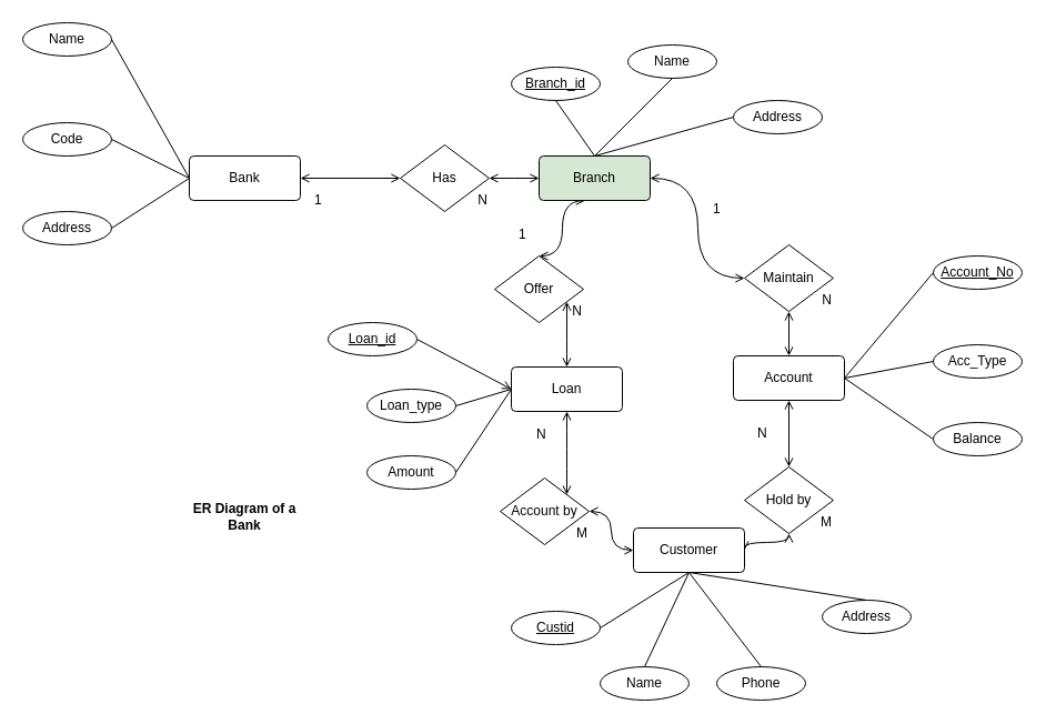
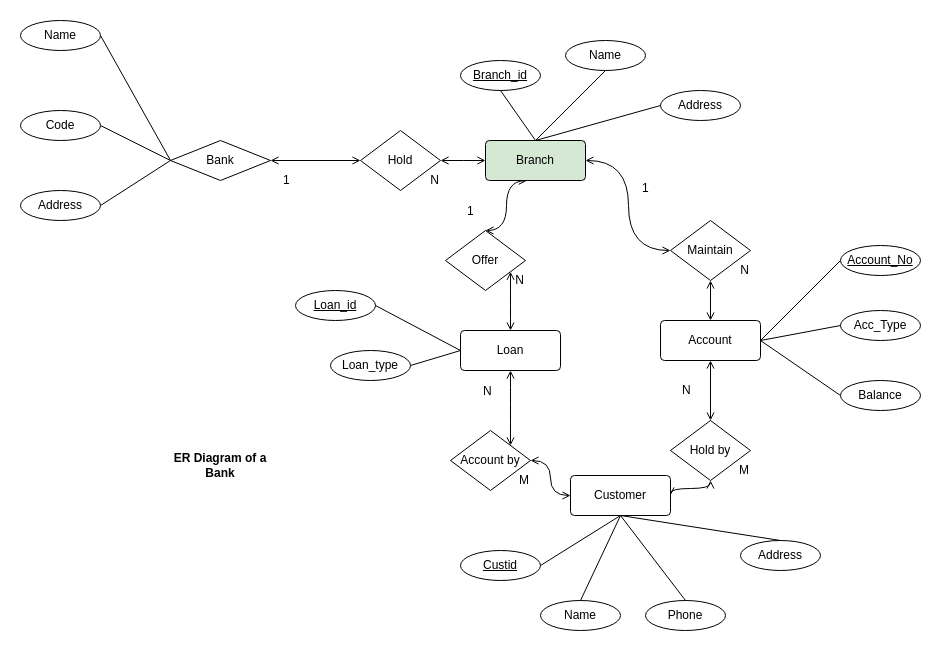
  <mxCell id="0" />
  <mxCell id="1" parent="0" />
  <mxCell id="2" value="Name" style="shape=ellipse;whiteSpace=wrap;html=1;" vertex="1" parent="1"><mxGeometry x="20" y="20" width="80" height="30" as="geometry" /></mxCell>
  <mxCell id="3" value="Code" style="shape=ellipse;whiteSpace=wrap;html=1;" vertex="1" parent="1"><mxGeometry x="20" y="110" width="80" height="30" as="geometry" /></mxCell>
  <mxCell id="4" value="Address" style="shape=ellipse;whiteSpace=wrap;html=1;" vertex="1" parent="1"><mxGeometry x="20" y="190" width="80" height="30" as="geometry" /></mxCell>
  <mxCell id="5" value="Branch_id" style="shape=ellipse;whiteSpace=wrap;html=1;fontStyle=4;" vertex="1" parent="1"><mxGeometry x="460" y="60" width="80" height="30" as="geometry" /></mxCell>
  <mxCell id="6" value="Name" style="shape=ellipse;whiteSpace=wrap;html=1;" vertex="1" parent="1"><mxGeometry x="565" y="40" width="80" height="30" as="geometry" /></mxCell>
  <mxCell id="7" value="Address" style="shape=ellipse;whiteSpace=wrap;html=1;" vertex="1" parent="1"><mxGeometry x="660" y="90" width="80" height="30" as="geometry" /></mxCell>
- <mxCell id="8" value="Has" style="rhombus;whiteSpace=wrap;html=1;perimeter=rhombusPerimeter;" vertex="1" parent="1"><mxGeometry x="360" y="130" width="80" height="60" as="geometry" /></mxCell>
+ <mxCell id="8" value="Hold" style="rhombus;whiteSpace=wrap;html=1;perimeter=rhombusPerimeter;" vertex="1" parent="1"><mxGeometry x="360" y="130" width="80" height="60" as="geometry" /></mxCell>
  <mxCell id="9" value="N" style="resizable=0;html=1;align=right;verticalAlign=bottom;" connectable="0" vertex="1" parent="8"><mxGeometry x="1" y="1" relative="1" as="geometry"><mxPoint x="-1" y="-2" as="offset" /></mxGeometry></mxCell>
  <mxCell id="10" value="1" style="resizable=0;html=1;align=left;verticalAlign=bottom;" connectable="0" vertex="1" parent="8"><mxGeometry x="-1" y="1" relative="1" as="geometry"><mxPoint x="1" y="-2" as="offset" /></mxGeometry></mxCell>
  <mxCell id="11" value="Loan_id" style="shape=ellipse;whiteSpace=wrap;html=1;fontStyle=4;" vertex="1" parent="1"><mxGeometry x="295" y="290" width="80" height="30" as="geometry" /></mxCell>
  <mxCell id="12" value="Loan_type" style="shape=ellipse;whiteSpace=wrap;html=1;" vertex="1" parent="1"><mxGeometry x="330" y="350" width="80" height="30" as="geometry" /></mxCell>
- <mxCell id="13" value="Amount" style="shape=ellipse;whiteSpace=wrap;html=1;" vertex="1" parent="1"><mxGeometry x="330" y="410" width="80" height="30" as="geometry" /></mxCell>
  <mxCell id="14" value="Offer" style="rhombus;whiteSpace=wrap;html=1;perimeter=rhombusPerimeter;" vertex="1" parent="1"><mxGeometry x="445" y="230" width="80" height="60" as="geometry" /></mxCell>
  <mxCell id="15" value="N" style="resizable=0;html=1;align=right;verticalAlign=bottom;" connectable="0" vertex="1" parent="14"><mxGeometry x="1" y="1" relative="1" as="geometry"><mxPoint x="-1" y="-2" as="offset" /></mxGeometry></mxCell>
  <mxCell id="16" value="1" style="resizable=0;html=1;align=left;verticalAlign=bottom;" connectable="0" vertex="1" parent="14"><mxGeometry x="-1" y="1" relative="1" as="geometry"><mxPoint x="100" y="-71" as="offset" /></mxGeometry></mxCell>
- <mxCell id="17" value="Account_No" style="shape=ellipse;whiteSpace=wrap;html=1;fontStyle=4;" vertex="1" parent="1"><mxGeometry x="840" y="230" width="80" height="30" as="geometry" /></mxCell>
+ <mxCell id="17" value="Account_No" style="shape=ellipse;whiteSpace=wrap;html=1;fontStyle=4;" vertex="1" parent="1"><mxGeometry x="840" y="245" width="80" height="30" as="geometry" /></mxCell>
  <mxCell id="18" value="Acc_Type" style="shape=ellipse;whiteSpace=wrap;html=1;" vertex="1" parent="1"><mxGeometry x="840" y="310" width="80" height="30" as="geometry" /></mxCell>
  <mxCell id="19" value="Balance" style="shape=ellipse;whiteSpace=wrap;html=1;" vertex="1" parent="1"><mxGeometry x="840" y="380" width="80" height="30" as="geometry" /></mxCell>
  <mxCell id="20" value="Maintain" style="rhombus;whiteSpace=wrap;html=1;perimeter=rhombusPerimeter;" vertex="1" parent="1"><mxGeometry x="670" y="220" width="80" height="60" as="geometry" /></mxCell>
  <mxCell id="21" value="N" style="resizable=0;html=1;align=right;verticalAlign=bottom;" connectable="0" vertex="1" parent="20"><mxGeometry x="1" y="1" relative="1" as="geometry"><mxPoint x="-1" y="-2" as="offset" /></mxGeometry></mxCell>
  <mxCell id="22" value="1" style="resizable=0;html=1;align=left;verticalAlign=bottom;" connectable="0" vertex="1" parent="20"><mxGeometry x="-1" y="1" relative="1" as="geometry"><mxPoint x="50" y="-84" as="offset" /></mxGeometry></mxCell>
  <mxCell id="23" value="Custid" style="shape=ellipse;whiteSpace=wrap;html=1;fontStyle=4;" vertex="1" parent="1"><mxGeometry x="460" y="550" width="80" height="30" as="geometry" /></mxCell>
  <mxCell id="24" value="Name" style="shape=ellipse;whiteSpace=wrap;html=1;" vertex="1" parent="1"><mxGeometry x="540" y="600" width="80" height="30" as="geometry" /></mxCell>
  <mxCell id="25" value="Phone" style="shape=ellipse;whiteSpace=wrap;html=1;" vertex="1" parent="1"><mxGeometry x="645" y="600" width="80" height="30" as="geometry" /></mxCell>
  <mxCell id="26" value="Address" style="shape=ellipse;whiteSpace=wrap;html=1;" vertex="1" parent="1"><mxGeometry x="740" y="540" width="80" height="30" as="geometry" /></mxCell>
  <mxCell id="27" value="Account by" style="rhombus;whiteSpace=wrap;html=1;perimeter=rhombusPerimeter;" vertex="1" parent="1"><mxGeometry x="450" y="430" width="80" height="60" as="geometry" /></mxCell>
  <mxCell id="28" value="M" style="resizable=0;html=1;align=right;verticalAlign=bottom;" connectable="0" vertex="1" parent="27"><mxGeometry x="1" y="1" relative="1" as="geometry"><mxPoint x="-1" y="-2" as="offset" /></mxGeometry></mxCell>
  <mxCell id="29" value="N" style="resizable=0;html=1;align=left;verticalAlign=bottom;" connectable="0" vertex="1" parent="27"><mxGeometry x="-1" y="1" relative="1" as="geometry"><mxPoint x="111" y="-91" as="offset" /></mxGeometry></mxCell>
  <mxCell id="30" value="Hold by" style="rhombus;whiteSpace=wrap;html=1;perimeter=rhombusPerimeter;" vertex="1" parent="1"><mxGeometry x="670" y="420" width="80" height="60" as="geometry" /></mxCell>
  <mxCell id="31" value="M" style="resizable=0;html=1;align=right;verticalAlign=bottom;" connectable="0" vertex="1" parent="30"><mxGeometry x="1" y="1" relative="1" as="geometry"><mxPoint x="-1" y="-2" as="offset" /></mxGeometry></mxCell>
  <mxCell id="32" value="N" style="resizable=0;html=1;align=left;verticalAlign=bottom;" connectable="0" vertex="1" parent="30"><mxGeometry x="-1" y="1" relative="1" as="geometry"><mxPoint x="90" y="-82" as="offset" /></mxGeometry></mxCell>
  <mxCell id="33" value="ER Diagram of a Bank" style="text;html=1;align=center;verticalAlign=middle;whiteSpace=wrap;rounded=0;fontStyle=1;" vertex="1" parent="1"><mxGeometry x="160" y="450" width="120" height="30" as="geometry" /></mxCell>
  <mxCell id="34" style="edgeStyle=elbowEdgeStyle;elbow=horizontal;startArrow=open;endArrow=open;html=1;curved=1;exitX=1;exitY=0.5;exitDx=0;exitDy=0;" edge="1" parent="1" source="44" target="8"><mxGeometry relative="1" as="geometry"><mxPoint x="310" y="150" as="sourcePoint" /></mxGeometry></mxCell>
  <mxCell id="35" style="edgeStyle=elbowEdgeStyle;elbow=horizontal;startArrow=open;endArrow=open;html=1;curved=1;entryX=0;entryY=0.5;entryDx=0;entryDy=0;" edge="1" parent="1" source="8" target="45"><mxGeometry relative="1" as="geometry"><mxPoint x="460" y="150" as="targetPoint" /></mxGeometry></mxCell>
  <mxCell id="36" style="edgeStyle=elbowEdgeStyle;elbow=horizontal;startArrow=open;endArrow=open;html=1;curved=1;exitX=0.413;exitY=1.008;exitDx=0;exitDy=0;exitPerimeter=0;entryX=0.5;entryY=0;entryDx=0;entryDy=0;" edge="1" parent="1" source="45" target="14"><mxGeometry relative="1" as="geometry"><mxPoint x="510" y="200" as="sourcePoint" /></mxGeometry></mxCell>
  <mxCell id="37" style="edgeStyle=elbowEdgeStyle;elbow=horizontal;startArrow=open;endArrow=open;html=1;curved=1;entryX=0.5;entryY=0;entryDx=0;entryDy=0;" edge="1" parent="1" source="14" target="46"><mxGeometry relative="1" as="geometry"><mxPoint x="510" y="300" as="targetPoint" /></mxGeometry></mxCell>
  <mxCell id="38" style="edgeStyle=elbowEdgeStyle;elbow=horizontal;startArrow=open;endArrow=open;html=1;curved=1;exitX=1;exitY=0.5;exitDx=0;exitDy=0;" edge="1" parent="1" source="45" target="20"><mxGeometry relative="1" as="geometry"><mxPoint x="560" y="150" as="sourcePoint" /></mxGeometry></mxCell>
  <mxCell id="39" style="edgeStyle=elbowEdgeStyle;elbow=horizontal;startArrow=open;endArrow=open;html=1;curved=1;entryX=0.5;entryY=0;entryDx=0;entryDy=0;" edge="1" parent="1" source="20" target="47"><mxGeometry relative="1" as="geometry"><mxPoint x="710" y="300" as="targetPoint" /></mxGeometry></mxCell>
  <mxCell id="40" style="edgeStyle=elbowEdgeStyle;elbow=horizontal;startArrow=open;endArrow=open;html=1;curved=1;exitX=0.5;exitY=1;exitDx=0;exitDy=0;" edge="1" parent="1" source="46" target="27"><mxGeometry relative="1" as="geometry"><mxPoint x="510" y="400" as="sourcePoint" /></mxGeometry></mxCell>
  <mxCell id="41" style="edgeStyle=elbowEdgeStyle;elbow=horizontal;startArrow=open;endArrow=open;html=1;curved=1;entryX=0;entryY=0.5;entryDx=0;entryDy=0;" edge="1" parent="1" source="27" target="48"><mxGeometry relative="1" as="geometry"><mxPoint x="560" y="550" as="targetPoint" /></mxGeometry></mxCell>
  <mxCell id="42" style="edgeStyle=elbowEdgeStyle;elbow=horizontal;startArrow=open;endArrow=open;html=1;curved=1;exitX=0.5;exitY=1;exitDx=0;exitDy=0;" edge="1" parent="1" source="47" target="30"><mxGeometry relative="1" as="geometry"><mxPoint x="710" y="400" as="sourcePoint" /></mxGeometry></mxCell>
  <mxCell id="43" style="edgeStyle=elbowEdgeStyle;elbow=horizontal;startArrow=open;endArrow=open;html=1;curved=1;entryX=1;entryY=0.5;entryDx=0;entryDy=0;" edge="1" parent="1" source="30" target="48"><mxGeometry relative="1" as="geometry"><mxPoint x="660" y="550" as="targetPoint" /></mxGeometry></mxCell>
- <mxCell id="44" value="Bank" style="rounded=1;arcSize=10;whiteSpace=wrap;html=1;align=center;" vertex="1" parent="1"><mxGeometry x="170" y="140" width="100" height="40" as="geometry" /></mxCell>
+ <mxCell id="44" value="Bank" style="rhombus;arcSize=10;whiteSpace=wrap;html=1;align=center;" vertex="1" parent="1"><mxGeometry x="170" y="140" width="100" height="40" as="geometry" /></mxCell>
  <mxCell id="45" value="Branch" style="rounded=1;arcSize=10;whiteSpace=wrap;html=1;align=center;fillColor=#d5e8d4;" vertex="1" parent="1"><mxGeometry x="485" y="140" width="100" height="40" as="geometry" /></mxCell>
  <mxCell id="46" value="Loan" style="rounded=1;arcSize=10;whiteSpace=wrap;html=1;align=center;" vertex="1" parent="1"><mxGeometry x="460" y="330" width="100" height="40" as="geometry" /></mxCell>
  <mxCell id="47" value="Account" style="rounded=1;arcSize=10;whiteSpace=wrap;html=1;align=center;" vertex="1" parent="1"><mxGeometry x="660" y="320" width="100" height="40" as="geometry" /></mxCell>
  <mxCell id="48" value="Customer" style="rounded=1;arcSize=10;whiteSpace=wrap;html=1;align=center;" vertex="1" parent="1"><mxGeometry x="570" y="475" width="100" height="40" as="geometry" /></mxCell>
  <mxCell id="49" value="" style="endArrow=none;html=1;rounded=0;exitX=1;exitY=0.5;exitDx=0;exitDy=0;entryX=0;entryY=0.5;entryDx=0;entryDy=0;" edge="1" parent="1" source="3" target="44"><mxGeometry width="50" height="50" relative="1" as="geometry"><mxPoint x="310" y="240" as="sourcePoint" /><mxPoint x="360" y="190" as="targetPoint" /></mxGeometry></mxCell>
  <mxCell id="50" value="" style="endArrow=none;html=1;rounded=0;exitX=1;exitY=0.5;exitDx=0;exitDy=0;entryX=0;entryY=0.5;entryDx=0;entryDy=0;" edge="1" parent="1" source="2" target="44"><mxGeometry width="50" height="50" relative="1" as="geometry"><mxPoint x="140" y="140" as="sourcePoint" /><mxPoint x="210" y="175" as="targetPoint" /></mxGeometry></mxCell>
  <mxCell id="51" value="" style="endArrow=none;html=1;rounded=0;exitX=1;exitY=0.5;exitDx=0;exitDy=0;entryX=0;entryY=0.5;entryDx=0;entryDy=0;" edge="1" parent="1" source="4" target="44"><mxGeometry width="50" height="50" relative="1" as="geometry"><mxPoint x="140" y="210" as="sourcePoint" /><mxPoint x="210" y="245" as="targetPoint" /></mxGeometry></mxCell>
  <mxCell id="52" value="" style="endArrow=none;html=1;rounded=0;exitX=0.5;exitY=1;exitDx=0;exitDy=0;entryX=0.5;entryY=0;entryDx=0;entryDy=0;" edge="1" parent="1" source="5" target="45"><mxGeometry width="50" height="50" relative="1" as="geometry"><mxPoint x="350" y="260" as="sourcePoint" /><mxPoint x="420" y="295" as="targetPoint" /></mxGeometry></mxCell>
  <mxCell id="53" value="" style="endArrow=none;html=1;rounded=0;exitX=0.5;exitY=1;exitDx=0;exitDy=0;entryX=0.5;entryY=0;entryDx=0;entryDy=0;" edge="1" parent="1" source="6" target="45"><mxGeometry width="50" height="50" relative="1" as="geometry"><mxPoint x="510" y="110" as="sourcePoint" /><mxPoint x="545" y="160" as="targetPoint" /></mxGeometry></mxCell>
  <mxCell id="54" value="" style="endArrow=none;html=1;rounded=0;exitX=0;exitY=0.5;exitDx=0;exitDy=0;entryX=0.5;entryY=0;entryDx=0;entryDy=0;" edge="1" parent="1" source="7" target="45"><mxGeometry width="50" height="50" relative="1" as="geometry"><mxPoint x="580" y="120" as="sourcePoint" /><mxPoint x="615" y="170" as="targetPoint" /></mxGeometry></mxCell>
  <mxCell id="55" value="" style="endArrow=none;html=1;rounded=0;exitX=1;exitY=0.5;exitDx=0;exitDy=0;entryX=0;entryY=0.5;entryDx=0;entryDy=0;" edge="1" parent="1" source="47" target="17"><mxGeometry width="50" height="50" relative="1" as="geometry"><mxPoint x="730" y="260" as="sourcePoint" /><mxPoint x="765" y="310" as="targetPoint" /></mxGeometry></mxCell>
  <mxCell id="56" value="" style="endArrow=none;html=1;rounded=0;exitX=1;exitY=0.5;exitDx=0;exitDy=0;entryX=0;entryY=0.5;entryDx=0;entryDy=0;" edge="1" parent="1" source="47" target="18"><mxGeometry width="50" height="50" relative="1" as="geometry"><mxPoint x="750" y="360" as="sourcePoint" /><mxPoint x="785" y="410" as="targetPoint" /></mxGeometry></mxCell>
  <mxCell id="57" value="" style="endArrow=none;html=1;rounded=0;exitX=1;exitY=0.5;exitDx=0;exitDy=0;entryX=0;entryY=0.5;entryDx=0;entryDy=0;" edge="1" parent="1" source="47" target="19"><mxGeometry width="50" height="50" relative="1" as="geometry"><mxPoint x="830" y="320" as="sourcePoint" /><mxPoint x="865" y="370" as="targetPoint" /></mxGeometry></mxCell>
- <mxCell id="58" value="" style="endArrow=open;html=1;rounded=0;exitX=1;exitY=0.5;exitDx=0;exitDy=0;entryX=0;entryY=0.5;entryDx=0;entryDy=0;" edge="1" parent="1" source="11" target="46"><mxGeometry width="50" height="50" relative="1" as="geometry"><mxPoint x="340" y="500" as="sourcePoint" /><mxPoint x="375" y="550" as="targetPoint" /></mxGeometry></mxCell>
+ <mxCell id="58" value="" style="endArrow=none;html=1;rounded=0;exitX=1;exitY=0.5;exitDx=0;exitDy=0;entryX=0;entryY=0.5;entryDx=0;entryDy=0;" edge="1" parent="1" source="11" target="46"><mxGeometry width="50" height="50" relative="1" as="geometry"><mxPoint x="340" y="500" as="sourcePoint" /><mxPoint x="375" y="550" as="targetPoint" /></mxGeometry></mxCell>
  <mxCell id="59" value="" style="endArrow=none;html=1;rounded=0;exitX=1;exitY=0.5;exitDx=0;exitDy=0;entryX=0;entryY=0.5;entryDx=0;entryDy=0;" edge="1" parent="1" source="12" target="46"><mxGeometry width="50" height="50" relative="1" as="geometry"><mxPoint x="170" y="360" as="sourcePoint" /><mxPoint x="205" y="410" as="targetPoint" /></mxGeometry></mxCell>
- <mxCell id="60" value="" style="endArrow=none;html=1;rounded=0;exitX=1;exitY=0.5;exitDx=0;exitDy=0;entryX=0;entryY=0.5;entryDx=0;entryDy=0;" edge="1" parent="1" source="13" target="46"><mxGeometry width="50" height="50" relative="1" as="geometry"><mxPoint x="160" y="330" as="sourcePoint" /><mxPoint x="195" y="380" as="targetPoint" /></mxGeometry></mxCell>
  <mxCell id="61" value="" style="endArrow=none;html=1;rounded=0;exitX=0.5;exitY=1;exitDx=0;exitDy=0;entryX=1;entryY=0.5;entryDx=0;entryDy=0;" edge="1" parent="1" source="48" target="23"><mxGeometry width="50" height="50" relative="1" as="geometry"><mxPoint x="600" y="560" as="sourcePoint" /><mxPoint x="635" y="610" as="targetPoint" /></mxGeometry></mxCell>
  <mxCell id="62" value="" style="endArrow=none;html=1;rounded=0;entryX=0.5;entryY=0;entryDx=0;entryDy=0;exitX=0.5;exitY=1;exitDx=0;exitDy=0;" edge="1" parent="1" source="48" target="24"><mxGeometry width="50" height="50" relative="1" as="geometry"><mxPoint x="620" y="520" as="sourcePoint" /><mxPoint x="575" y="610" as="targetPoint" /></mxGeometry></mxCell>
  <mxCell id="63" value="" style="endArrow=none;html=1;rounded=0;exitX=0.5;exitY=1;exitDx=0;exitDy=0;entryX=0.5;entryY=0;entryDx=0;entryDy=0;" edge="1" parent="1" source="48" target="25"><mxGeometry width="50" height="50" relative="1" as="geometry"><mxPoint x="880" y="510" as="sourcePoint" /><mxPoint x="915" y="560" as="targetPoint" /></mxGeometry></mxCell>
  <mxCell id="64" value="" style="endArrow=none;html=1;rounded=0;exitX=0.5;exitY=1;exitDx=0;exitDy=0;entryX=0.5;entryY=0;entryDx=0;entryDy=0;" edge="1" parent="1" source="48" target="26"><mxGeometry width="50" height="50" relative="1" as="geometry"><mxPoint x="900" y="510" as="sourcePoint" /><mxPoint x="935" y="560" as="targetPoint" /></mxGeometry></mxCell>
